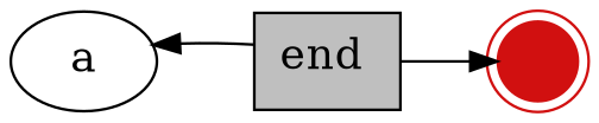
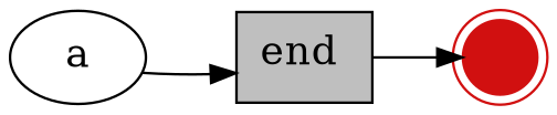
  digraph {
    rankdir=LR
    fontname="DejaVu Serif"
    node [color=black fontname="DejaVu Serif" style=filled]
    edge [color="#000000" fontname="DejaVu Serif"]
    a [fillcolor=white fontsize=16 shape=ellipse]
    n2 [fillcolor=gray75 label=<<FONT POINT-SIZE="16">end</FONT><FONT POINT-SIZE="10" COLOR="blue"> </FONT>> shape=box]
    terminal [color="#d11010" peripheries=2 shape=point width=0.3]
-   n2 -> a
+   a -> n2
    n2 -> terminal
  }
